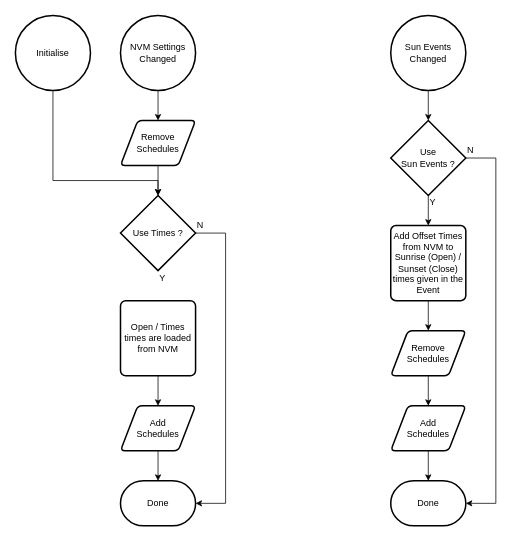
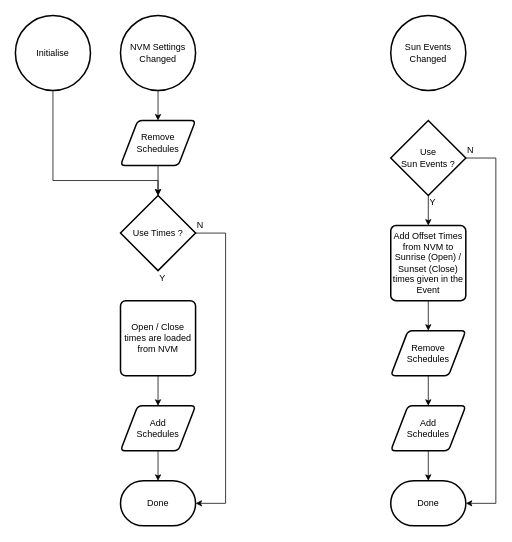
  <mxCell id="0" />
  <mxCell id="1" parent="0" />
  <mxCell id="2" style="edgeStyle=orthogonalEdgeStyle;rounded=0;orthogonalLoop=1;jettySize=auto;html=1;entryX=0.5;entryY=0;entryDx=0;entryDy=0;entryPerimeter=0;" edge="1" parent="1" source="3" target="20"><mxGeometry relative="1" as="geometry"><Array as="points"><mxPoint x="70" y="240" /><mxPoint x="210" y="240" /></Array></mxGeometry></mxCell>
  <mxCell id="3" value="Initialise" style="strokeWidth=2;html=1;shape=mxgraph.flowchart.start_2;whiteSpace=wrap;" vertex="1" parent="1"><mxGeometry x="20" y="20" width="100" height="100" as="geometry" /></mxCell>
- <mxCell id="4" style="edgeStyle=orthogonalEdgeStyle;rounded=0;orthogonalLoop=1;jettySize=auto;html=1;entryX=0.5;entryY=0;entryDx=0;entryDy=0;entryPerimeter=0;" edge="1" parent="1" source="5" target="10"><mxGeometry relative="1" as="geometry" /></mxCell>
  <mxCell id="5" value="Sun Events Changed" style="strokeWidth=2;html=1;shape=mxgraph.flowchart.start_2;whiteSpace=wrap;" vertex="1" parent="1"><mxGeometry x="520" y="20" width="100" height="100" as="geometry" /></mxCell>
  <mxCell id="6" style="edgeStyle=orthogonalEdgeStyle;rounded=0;orthogonalLoop=1;jettySize=auto;html=1;entryX=0.5;entryY=0;entryDx=0;entryDy=0;" edge="1" parent="1" source="7" target="12"><mxGeometry relative="1" as="geometry" /></mxCell>
  <mxCell id="7" value="NVM Settings Changed" style="strokeWidth=2;html=1;shape=mxgraph.flowchart.start_2;whiteSpace=wrap;" vertex="1" parent="1"><mxGeometry x="160" y="20" width="100" height="100" as="geometry" /></mxCell>
  <mxCell id="8" style="edgeStyle=orthogonalEdgeStyle;rounded=0;orthogonalLoop=1;jettySize=auto;html=1;exitX=0.5;exitY=1;exitDx=0;exitDy=0;exitPerimeter=0;entryX=0.5;entryY=0;entryDx=0;entryDy=0;" edge="1" parent="1" source="10" target="16"><mxGeometry relative="1" as="geometry" /></mxCell>
  <mxCell id="9" style="edgeStyle=orthogonalEdgeStyle;rounded=0;orthogonalLoop=1;jettySize=auto;html=1;exitX=1;exitY=0.5;exitDx=0;exitDy=0;exitPerimeter=0;entryX=1;entryY=0.5;entryDx=0;entryDy=0;entryPerimeter=0;" edge="1" parent="1" source="10" target="26"><mxGeometry relative="1" as="geometry"><Array as="points"><mxPoint x="660" y="210" /><mxPoint x="660" y="670" /></Array></mxGeometry></mxCell>
  <mxCell id="10" value="Use&lt;br&gt;Sun Events ?" style="strokeWidth=2;html=1;shape=mxgraph.flowchart.decision;whiteSpace=wrap;" vertex="1" parent="1"><mxGeometry x="520" y="160" width="100" height="100" as="geometry" /></mxCell>
  <mxCell id="11" style="edgeStyle=orthogonalEdgeStyle;rounded=0;orthogonalLoop=1;jettySize=auto;html=1;entryX=0.5;entryY=0;entryDx=0;entryDy=0;entryPerimeter=0;" edge="1" parent="1" source="12" target="20"><mxGeometry relative="1" as="geometry" /></mxCell>
  <mxCell id="12" value="Remove Schedules" style="verticalLabelPosition=middle;verticalAlign=middle;html=1;strokeWidth=2;shape=parallelogram;perimeter=parallelogramPerimeter;whiteSpace=wrap;rounded=1;arcSize=12;size=0.23;labelPosition=center;align=center;" vertex="1" parent="1"><mxGeometry x="160" y="160" width="100" height="60" as="geometry" /></mxCell>
  <mxCell id="13" style="edgeStyle=orthogonalEdgeStyle;rounded=0;orthogonalLoop=1;jettySize=auto;html=1;exitX=0.5;exitY=1;exitDx=0;exitDy=0;entryX=0.5;entryY=0;entryDx=0;entryDy=0;entryPerimeter=0;" edge="1" parent="1" source="14" target="25"><mxGeometry relative="1" as="geometry" /></mxCell>
  <mxCell id="14" value="Add&lt;br&gt;Schedules" style="verticalLabelPosition=middle;verticalAlign=middle;html=1;strokeWidth=2;shape=parallelogram;perimeter=parallelogramPerimeter;whiteSpace=wrap;rounded=1;arcSize=12;size=0.23;labelPosition=center;align=center;" vertex="1" parent="1"><mxGeometry x="160" y="540" width="100" height="60" as="geometry" /></mxCell>
  <mxCell id="15" style="edgeStyle=orthogonalEdgeStyle;rounded=0;orthogonalLoop=1;jettySize=auto;html=1;exitX=0.5;exitY=1;exitDx=0;exitDy=0;entryX=0.5;entryY=0;entryDx=0;entryDy=0;" edge="1" parent="1" source="16" target="22"><mxGeometry relative="1" as="geometry" /></mxCell>
  <mxCell id="16" value="Add Offset Times from NVM to Sunrise (Open) / Sunset (Close) times given in the Event" style="rounded=1;whiteSpace=wrap;html=1;absoluteArcSize=1;arcSize=14;strokeWidth=2;" vertex="1" parent="1"><mxGeometry x="520" y="300" width="100" height="100" as="geometry" /></mxCell>
  <mxCell id="17" style="edgeStyle=orthogonalEdgeStyle;rounded=0;orthogonalLoop=1;jettySize=auto;html=1;exitX=0.5;exitY=1;exitDx=0;exitDy=0;entryX=0.5;entryY=0;entryDx=0;entryDy=0;" edge="1" parent="1" source="18" target="14"><mxGeometry relative="1" as="geometry" /></mxCell>
- <mxCell id="18" value="Open / Times times are loaded from NVM" style="rounded=1;whiteSpace=wrap;html=1;absoluteArcSize=1;arcSize=14;strokeWidth=2;" vertex="1" parent="1"><mxGeometry x="160" y="400" width="100" height="100" as="geometry" /></mxCell>
+ <mxCell id="18" value="Open / Close times are loaded from NVM" style="rounded=1;whiteSpace=wrap;html=1;absoluteArcSize=1;arcSize=14;strokeWidth=2;" vertex="1" parent="1"><mxGeometry x="160" y="400" width="100" height="100" as="geometry" /></mxCell>
  <mxCell id="19" style="edgeStyle=orthogonalEdgeStyle;rounded=0;orthogonalLoop=1;jettySize=auto;html=1;exitX=1;exitY=0.5;exitDx=0;exitDy=0;exitPerimeter=0;entryX=1;entryY=0.5;entryDx=0;entryDy=0;entryPerimeter=0;" edge="1" parent="1" source="20" target="25"><mxGeometry relative="1" as="geometry"><Array as="points"><mxPoint x="300" y="310" /><mxPoint x="300" y="670" /></Array></mxGeometry></mxCell>
  <mxCell id="20" value="Use Times ?" style="strokeWidth=2;html=1;shape=mxgraph.flowchart.decision;whiteSpace=wrap;" vertex="1" parent="1"><mxGeometry x="160" y="260" width="100" height="100" as="geometry" /></mxCell>
  <mxCell id="21" style="edgeStyle=orthogonalEdgeStyle;rounded=0;orthogonalLoop=1;jettySize=auto;html=1;exitX=0.5;exitY=1;exitDx=0;exitDy=0;entryX=0.5;entryY=0;entryDx=0;entryDy=0;" edge="1" parent="1" source="22" target="24"><mxGeometry relative="1" as="geometry" /></mxCell>
  <mxCell id="22" value="Remove Schedules" style="verticalLabelPosition=middle;verticalAlign=middle;html=1;strokeWidth=2;shape=parallelogram;perimeter=parallelogramPerimeter;whiteSpace=wrap;rounded=1;arcSize=12;size=0.23;labelPosition=center;align=center;" vertex="1" parent="1"><mxGeometry x="520" y="440" width="100" height="60" as="geometry" /></mxCell>
  <mxCell id="23" style="edgeStyle=orthogonalEdgeStyle;rounded=0;orthogonalLoop=1;jettySize=auto;html=1;exitX=0.5;exitY=1;exitDx=0;exitDy=0;entryX=0.5;entryY=0;entryDx=0;entryDy=0;entryPerimeter=0;" edge="1" parent="1" source="24" target="26"><mxGeometry relative="1" as="geometry" /></mxCell>
  <mxCell id="24" value="Add&lt;br&gt;Schedules" style="verticalLabelPosition=middle;verticalAlign=middle;html=1;strokeWidth=2;shape=parallelogram;perimeter=parallelogramPerimeter;whiteSpace=wrap;rounded=1;arcSize=12;size=0.23;labelPosition=center;align=center;" vertex="1" parent="1"><mxGeometry x="520" y="540" width="100" height="60" as="geometry" /></mxCell>
  <mxCell id="25" value="Done" style="strokeWidth=2;html=1;shape=mxgraph.flowchart.terminator;whiteSpace=wrap;" vertex="1" parent="1"><mxGeometry x="160" y="640" width="100" height="60" as="geometry" /></mxCell>
  <mxCell id="26" value="Done" style="strokeWidth=2;html=1;shape=mxgraph.flowchart.terminator;whiteSpace=wrap;" vertex="1" parent="1"><mxGeometry x="520" y="640" width="100" height="60" as="geometry" /></mxCell>
  <mxCell id="27" value="N" style="text;html=1;resizable=0;points=[];autosize=1;align=left;verticalAlign=top;spacingTop=-4;" vertex="1" parent="1"><mxGeometry x="620" y="190" width="20" height="20" as="geometry" /></mxCell>
  <mxCell id="28" value="Y" style="text;html=1;resizable=0;points=[];autosize=1;align=left;verticalAlign=top;spacingTop=-4;" vertex="1" parent="1"><mxGeometry x="210" y="360" width="20" height="20" as="geometry" /></mxCell>
  <mxCell id="29" value="Y" style="text;html=1;resizable=0;points=[];autosize=1;align=left;verticalAlign=top;spacingTop=-4;" vertex="1" parent="1"><mxGeometry x="570" y="259" width="20" height="20" as="geometry" /></mxCell>
  <mxCell id="30" value="N" style="text;html=1;resizable=0;points=[];autosize=1;align=left;verticalAlign=top;spacingTop=-4;" vertex="1" parent="1"><mxGeometry x="260" y="290" width="20" height="20" as="geometry" /></mxCell>
